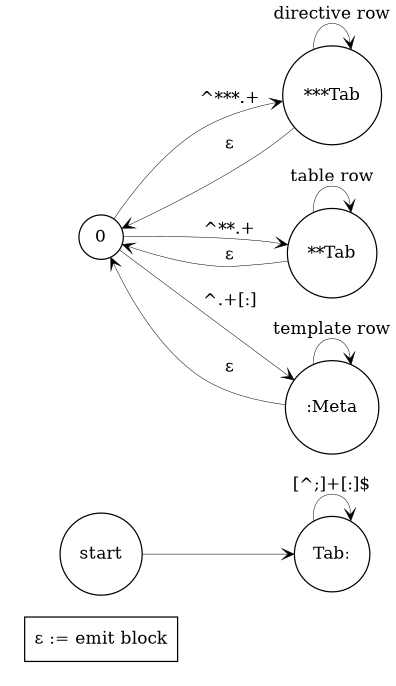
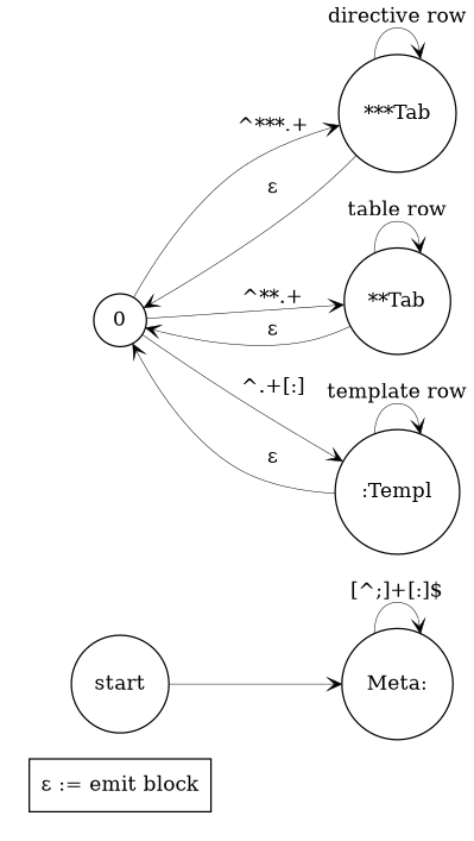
  graph {
    rankdir=LR
    node [shape=circle color=black penwidth=1]
    edge [arrowhead=open dir=forward penwidth=0.4]
    n1 [label="ε := emit block" shape=box color="" penwidth=""]
    n2 [label=start]
-   n3 [label="Tab:"]
+   n3 [label="Meta:"]
    n4 [label=0]
    n5 [label="***Tab"]
    n6 [label="**Tab"]
-   n7 [label=":Meta"]
+   n7 [label=":Templ"]
    subgraph cluster_1 {
      style=invis
      n1
    }
    n2 -- n3
    n3 -- n3 [label="[^;]+[:]$"]
    n4 -- n5 [label="^***.+"]
    n4 -- n6 [label="^**.+"]
    n4 -- n7 [label="\n^.+[:]"]
    n5 -- n4 [label="ε"]
    n5 -- n5 [label="directive row"]
    n6 -- n4 [label="ε"]
    n6 -- n6 [label="table row"]
    n7 -- n4 [label="ε"]
    n7 -- n7 [label="template row"]
  }
